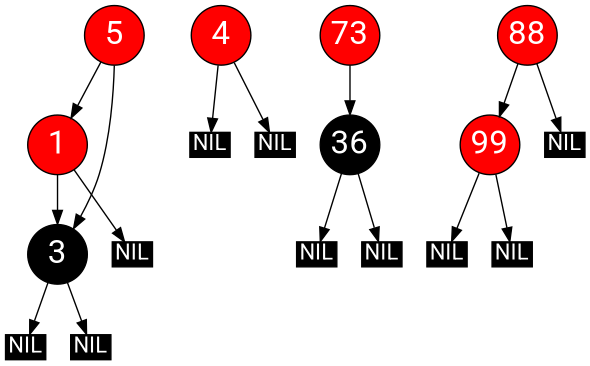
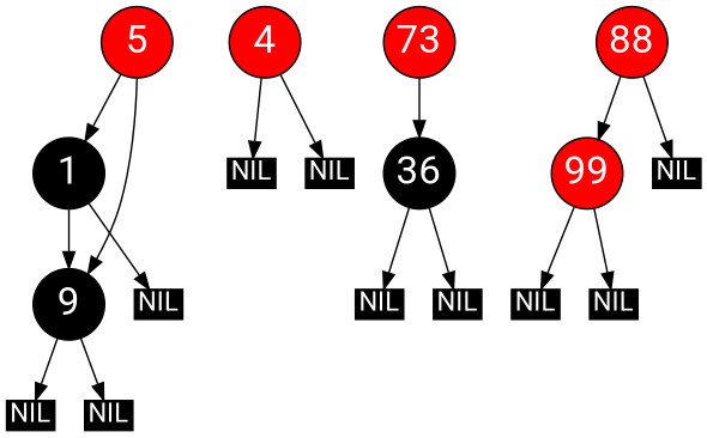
  digraph {
    fontname=Roboto
    ordering=out
    node [color=black fixedsize=true fontcolor=white fontname=Roboto fontsize=16 fontweight=bold shape=record style=filled]
    edge [fontname=Roboto]
    5 [fillcolor=red fontsize=24 shape=circle width=.6]
-   1 [fontsize=24 shape=circle width=.6 fillcolor=red]
-   9 [fontsize=24 shape=circle width=.6 label=3]
+   1 [fontsize=24 shape=circle width=.6]
+   9 [fontsize=24 shape=circle width=.6]
    n4 [height=.25 label=NIL width=.4]
    n5 [height=.25 label=NIL width=.4]
    n6 [height=.25 label=NIL width=.4]
    4 [fillcolor=red fontsize=24 shape=circle width=.6]
    n8 [height=.25 label=NIL width=.4]
    n9 [height=.25 label=NIL width=.4]
    73 [fillcolor=red fontsize=24 shape=circle width=.6]
    36 [fontsize=24 shape=circle width=.6]
    n12 [height=.25 label=NIL width=.4]
    n13 [height=.25 label=NIL width=.4]
    88 [fillcolor=red fontsize=24 shape=circle width=.6]
    99 [fillcolor=red fontsize=24 shape=circle width=.6]
    n16 [height=.25 label=NIL width=.4]
    n17 [height=.25 label=NIL width=.4]
    n18 [height=.25 label=NIL width=.4]
    5 -> 1
    5 -> 9
    1 -> 9
    1 -> n4
    9 -> n5
    9 -> n6
    4 -> n8
    4 -> n9
    73 -> 36
    36 -> n12
    36 -> n13
    88 -> 99
    88 -> n16
    99 -> n17
    99 -> n18
  }
